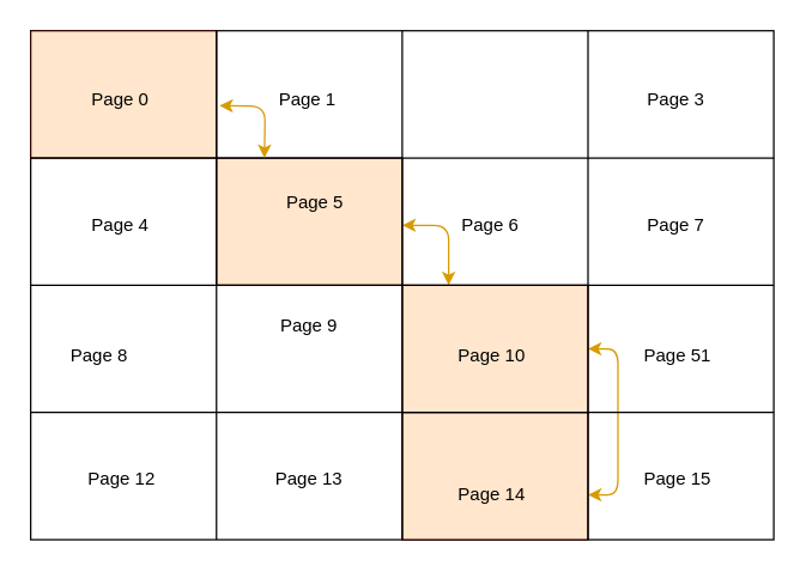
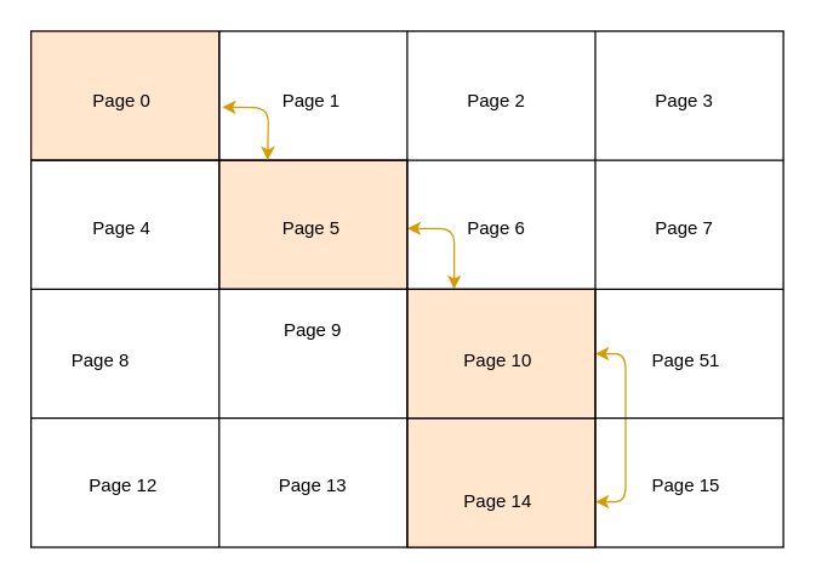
  <mxCell id="0" />
  <mxCell id="1" parent="0" />
  <mxCell id="2" value="" style="rounded=0;whiteSpace=wrap;html=1;" vertex="1" parent="1"><mxGeometry x="20" y="20" width="496" height="340" as="geometry" /></mxCell>
  <mxCell id="3" style="edgeStyle=orthogonalEdgeStyle;rounded=1;orthogonalLoop=1;jettySize=auto;html=1;entryX=0.25;entryY=0;entryDx=0;entryDy=0;startArrow=classic;startFill=1;endArrow=classic;endFill=1;fillColor=#ffe6cc;strokeColor=#d79b00;" edge="1" parent="1" target="6"><mxGeometry relative="1" as="geometry"><mxPoint x="268" y="150" as="sourcePoint" /><Array as="points"><mxPoint x="299" y="150" /></Array></mxGeometry></mxCell>
  <mxCell id="4" value="" style="rounded=0;whiteSpace=wrap;html=1;fillColor=#ffe6cc;strokeColor=#330000;" vertex="1" parent="1"><mxGeometry x="144" y="105" width="124" height="85" as="geometry" /></mxCell>
  <mxCell id="5" style="edgeStyle=orthogonalEdgeStyle;rounded=1;orthogonalLoop=1;jettySize=auto;html=1;exitX=1;exitY=0.5;exitDx=0;exitDy=0;startArrow=classic;startFill=1;endArrow=classic;endFill=1;fillColor=#ffe6cc;strokeColor=#d79b00;" edge="1" parent="1" source="6"><mxGeometry relative="1" as="geometry"><mxPoint x="392" y="330" as="targetPoint" /><Array as="points"><mxPoint x="412" y="233" /><mxPoint x="412" y="330" /></Array></mxGeometry></mxCell>
  <mxCell id="6" value="" style="rounded=0;whiteSpace=wrap;html=1;fillColor=#ffe6cc;strokeColor=#330000;" vertex="1" parent="1"><mxGeometry x="268" y="190" width="124" height="85" as="geometry" /></mxCell>
  <mxCell id="7" value="" style="rounded=0;whiteSpace=wrap;html=1;fillColor=#ffe6cc;strokeColor=#330000;" vertex="1" parent="1"><mxGeometry x="268" y="275" width="124" height="85" as="geometry" /></mxCell>
  <mxCell id="8" value="" style="rounded=0;whiteSpace=wrap;html=1;fillColor=#ffe6cc;strokeColor=#330000;" vertex="1" parent="1"><mxGeometry x="20" y="20" width="124" height="85" as="geometry" /></mxCell>
  <mxCell id="9" value="" style="endArrow=none;html=1;exitX=0;exitY=0.25;exitDx=0;exitDy=0;entryX=1;entryY=0.25;entryDx=0;entryDy=0;" edge="1" parent="1" source="2" target="2"><mxGeometry width="50" height="50" relative="1" as="geometry"><mxPoint x="1" y="256" as="sourcePoint" /><mxPoint x="497" y="256" as="targetPoint" /></mxGeometry></mxCell>
  <mxCell id="10" style="edgeStyle=orthogonalEdgeStyle;rounded=0;orthogonalLoop=1;jettySize=auto;html=1;exitX=1;exitY=0.75;exitDx=0;exitDy=0;entryX=0;entryY=0.75;entryDx=0;entryDy=0;endArrow=none;endFill=0;" edge="1" parent="1" source="2" target="2"><mxGeometry relative="1" as="geometry"><Array as="points"><mxPoint x="36" y="275" /><mxPoint x="36" y="275" /></Array></mxGeometry></mxCell>
  <mxCell id="11" style="rounded=0;orthogonalLoop=1;jettySize=auto;html=1;exitX=0.25;exitY=0;exitDx=0;exitDy=0;entryX=0.25;entryY=1;entryDx=0;entryDy=0;endArrow=none;endFill=0;" edge="1" parent="1" source="2" target="2"><mxGeometry relative="1" as="geometry" /></mxCell>
  <mxCell id="12" style="edgeStyle=none;rounded=0;orthogonalLoop=1;jettySize=auto;html=1;exitX=0.5;exitY=0;exitDx=0;exitDy=0;entryX=0.5;entryY=1;entryDx=0;entryDy=0;endArrow=none;endFill=0;" edge="1" parent="1" source="2" target="2"><mxGeometry relative="1" as="geometry" /></mxCell>
  <mxCell id="13" style="edgeStyle=none;rounded=0;orthogonalLoop=1;jettySize=auto;html=1;exitX=0.75;exitY=0;exitDx=0;exitDy=0;entryX=0.75;entryY=1;entryDx=0;entryDy=0;endArrow=none;endFill=0;" edge="1" parent="1" source="2" target="2"><mxGeometry relative="1" as="geometry" /></mxCell>
  <mxCell id="14" style="edgeStyle=none;rounded=0;orthogonalLoop=1;jettySize=auto;html=1;exitX=1;exitY=0.5;exitDx=0;exitDy=0;entryX=0;entryY=0.5;entryDx=0;entryDy=0;endArrow=none;endFill=0;" edge="1" parent="1" source="2" target="2"><mxGeometry relative="1" as="geometry" /></mxCell>
  <mxCell id="15" value="Page 0" style="text;html=1;strokeColor=none;fillColor=none;align=center;verticalAlign=middle;whiteSpace=wrap;rounded=0;" vertex="1" parent="1"><mxGeometry x="55" y="56" width="50" height="20" as="geometry" /></mxCell>
  <mxCell id="16" value="Page 1" style="text;html=1;strokeColor=none;fillColor=none;align=center;verticalAlign=middle;whiteSpace=wrap;rounded=0;" vertex="1" parent="1"><mxGeometry x="180" y="56" width="50" height="20" as="geometry" /></mxCell>
+ <mxCell id="17" value="Page 2" style="text;html=1;strokeColor=none;fillColor=none;align=center;verticalAlign=middle;whiteSpace=wrap;rounded=0;" vertex="1" parent="1"><mxGeometry x="302" y="56" width="50" height="20" as="geometry" /></mxCell>
  <mxCell id="18" value="Page 3" style="text;html=1;strokeColor=none;fillColor=none;align=center;verticalAlign=middle;whiteSpace=wrap;rounded=0;" vertex="1" parent="1"><mxGeometry x="426" y="56" width="50" height="20" as="geometry" /></mxCell>
  <mxCell id="19" value="Page 4" style="text;html=1;strokeColor=none;fillColor=none;align=center;verticalAlign=middle;whiteSpace=wrap;rounded=0;" vertex="1" parent="1"><mxGeometry x="55" y="140" width="50" height="20" as="geometry" /></mxCell>
- <mxCell id="20" value="Page 5" style="text;html=1;strokeColor=none;fillColor=none;align=center;verticalAlign=middle;whiteSpace=wrap;rounded=0;" vertex="1" parent="1"><mxGeometry x="185" y="125" width="50" height="20" as="geometry" /></mxCell>
+ <mxCell id="20" value="Page 5" style="text;html=1;strokeColor=none;fillColor=none;align=center;verticalAlign=middle;whiteSpace=wrap;rounded=0;" vertex="1" parent="1"><mxGeometry x="180" y="140" width="50" height="20" as="geometry" /></mxCell>
  <mxCell id="21" value="Page 6" style="text;html=1;strokeColor=none;fillColor=none;align=center;verticalAlign=middle;whiteSpace=wrap;rounded=0;" vertex="1" parent="1"><mxGeometry x="302" y="140" width="50" height="20" as="geometry" /></mxCell>
  <mxCell id="22" value="Page 7" style="text;html=1;strokeColor=none;fillColor=none;align=center;verticalAlign=middle;whiteSpace=wrap;rounded=0;" vertex="1" parent="1"><mxGeometry x="426" y="140" width="50" height="20" as="geometry" /></mxCell>
  <mxCell id="23" value="Page 8" style="text;html=1;strokeColor=none;fillColor=none;align=center;verticalAlign=middle;whiteSpace=wrap;rounded=0;" vertex="1" parent="1"><mxGeometry x="41" y="227" width="50" height="20" as="geometry" /></mxCell>
  <mxCell id="24" value="Page 9" style="text;html=1;strokeColor=none;fillColor=none;align=center;verticalAlign=middle;whiteSpace=wrap;rounded=0;" vertex="1" parent="1"><mxGeometry x="181" y="207" width="50" height="20" as="geometry" /></mxCell>
  <mxCell id="25" value="Page 10" style="text;html=1;strokeColor=none;fillColor=none;align=center;verticalAlign=middle;whiteSpace=wrap;rounded=0;" vertex="1" parent="1"><mxGeometry x="303" y="227" width="50" height="20" as="geometry" /></mxCell>
  <mxCell id="26" value="Page 51" style="text;html=1;strokeColor=none;fillColor=none;align=center;verticalAlign=middle;whiteSpace=wrap;rounded=0;" vertex="1" parent="1"><mxGeometry x="427" y="227" width="50" height="20" as="geometry" /></mxCell>
  <mxCell id="27" value="Page 12" style="text;html=1;strokeColor=none;fillColor=none;align=center;verticalAlign=middle;whiteSpace=wrap;rounded=0;" vertex="1" parent="1"><mxGeometry x="56" y="310" width="50" height="20" as="geometry" /></mxCell>
  <mxCell id="28" value="Page 13" style="text;html=1;strokeColor=none;fillColor=none;align=center;verticalAlign=middle;whiteSpace=wrap;rounded=0;" vertex="1" parent="1"><mxGeometry x="181" y="310" width="50" height="20" as="geometry" /></mxCell>
  <mxCell id="29" value="Page 14" style="text;html=1;strokeColor=none;fillColor=none;align=center;verticalAlign=middle;whiteSpace=wrap;rounded=0;" vertex="1" parent="1"><mxGeometry x="303" y="320" width="50" height="20" as="geometry" /></mxCell>
  <mxCell id="30" value="Page 15" style="text;html=1;strokeColor=none;fillColor=none;align=center;verticalAlign=middle;whiteSpace=wrap;rounded=0;" vertex="1" parent="1"><mxGeometry x="427" y="310" width="50" height="20" as="geometry" /></mxCell>
  <mxCell id="31" value="" style="endArrow=classic;html=1;edgeStyle=orthogonalEdgeStyle;startArrow=classic;startFill=1;fillColor=#ffe6cc;strokeColor=#d79b00;" edge="1" parent="1"><mxGeometry width="50" height="50" relative="1" as="geometry"><mxPoint x="146" y="70" as="sourcePoint" /><mxPoint x="176" y="105" as="targetPoint" /></mxGeometry></mxCell>
